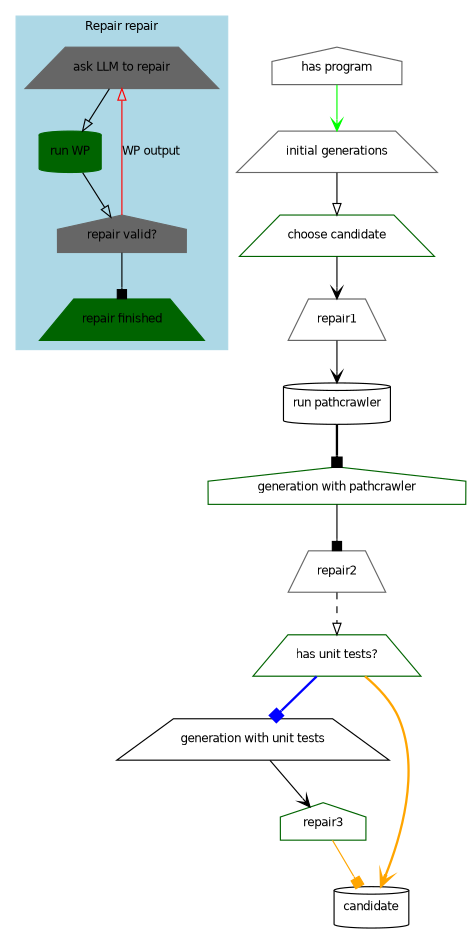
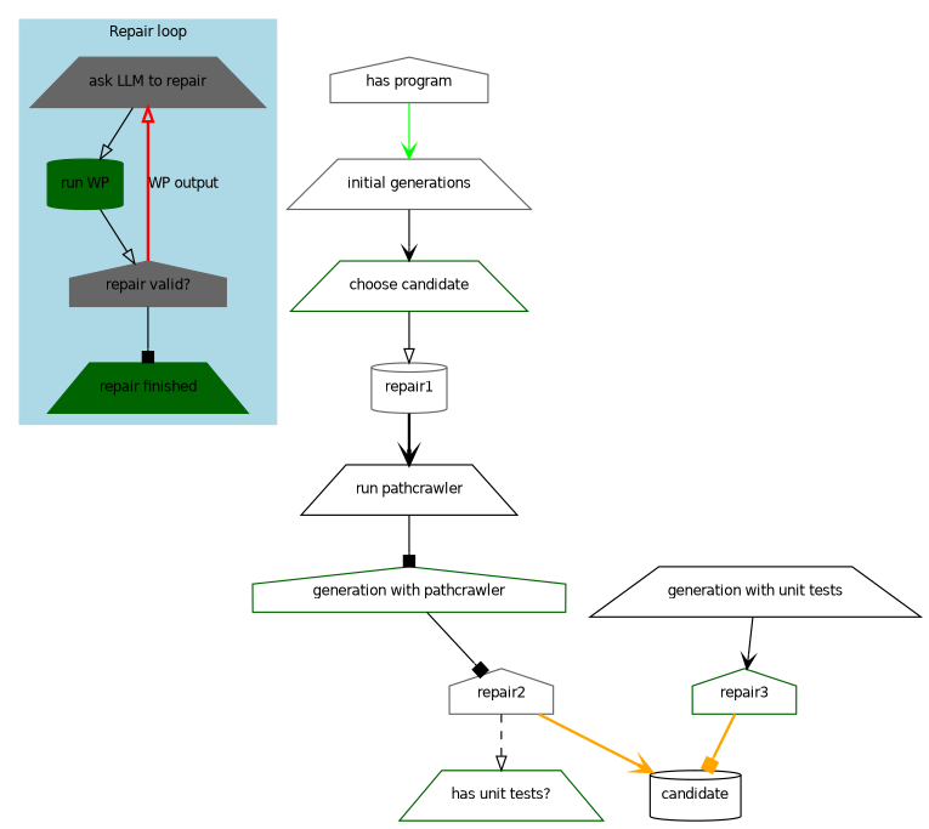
  digraph {
    fontname=Helvetica
    fontsize=10
    node [color=gray40 fontname=Helvetica fontsize=10 shape=trapezium]
    edge [arrowhead=onormal fontname=Helvetica fontsize=10]
    "ask LLM to repair" [style=filled]
    "run WP" [color=darkgreen shape=cylinder style=filled]
    "repair valid?" [shape=house style=filled]
    "repair finished" [color=darkgreen style=filled]
    n5 [label="has program" shape=house]
    "initial generations"
    "choose candidate" [color=darkgreen]
-   repair1
-   "run pathcrawler" [color=black shape=cylinder]
+   repair1 [shape=cylinder]
+   "run pathcrawler" [color=black]
    "generation with pathcrawler" [color=darkgreen shape=house]
-   repair2
+   repair2 [shape=house]
    "has unit tests?" [color=darkgreen]
    "generation with unit tests" [color=black]
    n14 [color=black label=candidate shape=cylinder]
    repair3 [color=darkgreen shape=house]
    subgraph cluster_1 {
      color=lightblue
-     label="Repair repair"
+     label="Repair loop"
      style=filled
      "ask LLM to repair"
      "run WP"
      "repair valid?"
      "repair finished"
    }
    "ask LLM to repair" -> "run WP"
    "run WP" -> "repair valid?"
-   "repair valid?" -> "ask LLM to repair" [color=red label="WP output"]
+   "repair valid?" -> "ask LLM to repair" [color=red label="WP output" style=bold]
    "repair valid?" -> "repair finished" [arrowhead=box]
    n5 -> "initial generations" [arrowhead=vee color=green]
-   "initial generations" -> "choose candidate"
-   "choose candidate" -> repair1 [arrowhead=vee]
-   repair1 -> "run pathcrawler" [arrowhead=vee]
-   "run pathcrawler" -> "generation with pathcrawler" [arrowhead=box style=bold]
+   "initial generations" -> "choose candidate" [arrowhead=vee]
+   "choose candidate" -> repair1
+   repair1 -> "run pathcrawler" [arrowhead=vee style=bold]
+   "run pathcrawler" -> "generation with pathcrawler" [arrowhead=box]
    "generation with pathcrawler" -> repair2 [arrowhead=box]
    repair2 -> "has unit tests?" [style=dashed]
-   "has unit tests?" -> "generation with unit tests" [arrowhead=box color=blue style=bold]
-   "has unit tests?" -> n14 [arrowhead=vee color=orange style=bold]
+   repair2 -> n14 [arrowhead=vee color=orange style=bold]
    "generation with unit tests" -> repair3 [arrowhead=vee]
-   repair3 -> n14 [arrowhead=box color=orange]
+   repair3 -> n14 [arrowhead=box color=orange style=bold]
  }
